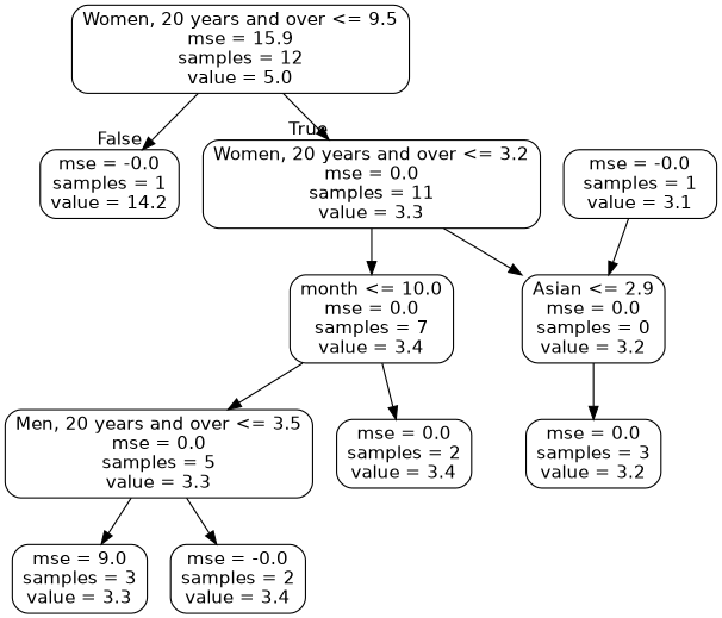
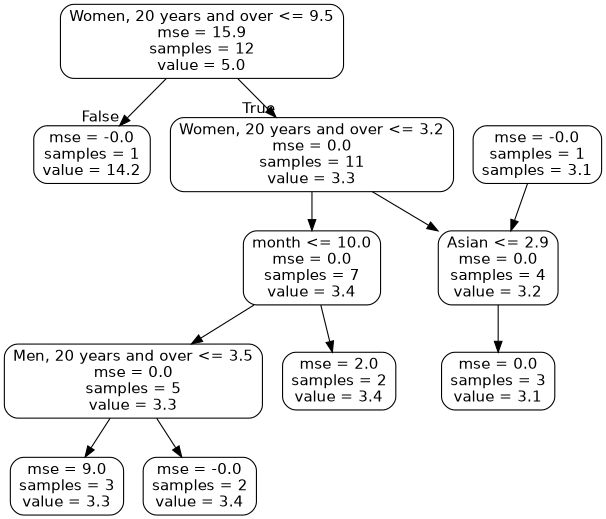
  digraph {
    node [color=black fontname=helvetica shape=box style=rounded]
    edge [fontname=helvetica]
    n1 [label="Women, 20 years and over <= 9.5\nmse = 15.9\nsamples = 12\nvalue = 5.0"]
    n2 [label="Women, 20 years and over <= 3.2\nmse = 0.0\nsamples = 11\nvalue = 3.3"]
    n3 [label="mse = -0.0\nsamples = 1\nvalue = 14.2"]
-   n4 [label="Asian <= 2.9\nmse = 0.0\nsamples = 0\nvalue = 3.2"]
+   n4 [label="Asian <= 2.9\nmse = 0.0\nsamples = 4\nvalue = 3.2"]
    n5 [label="month <= 10.0\nmse = 0.0\nsamples = 7\nvalue = 3.4"]
-   n6 [label="mse = 0.0\nsamples = 3\nvalue = 3.2"]
+   n6 [label="mse = 0.0\nsamples = 3\nvalue = 3.1"]
    n7 [label="Men, 20 years and over <= 3.5\nmse = 0.0\nsamples = 5\nvalue = 3.3"]
-   n8 [label="mse = 0.0\nsamples = 2\nvalue = 3.4"]
-   n9 [label="mse = -0.0\nsamples = 1\nvalue = 3.1"]
+   n8 [label="mse = 2.0\nsamples = 2\nvalue = 3.4"]
+   n9 [label="mse = -0.0\nsamples = 1\nsamples = 3.1"]
    n10 [label="mse = 9.0\nsamples = 3\nvalue = 3.3"]
    n11 [label="mse = -0.0\nsamples = 2\nvalue = 3.4"]
    n1 -> n2 [headlabel=True labelangle=45 labeldistance=2.5]
    n1 -> n3 [headlabel=False labelangle=-45 labeldistance=2.5]
    n2 -> n4
    n2 -> n5
    n4 -> n6
    n5 -> n7
    n5 -> n8
    n7 -> n10
    n7 -> n11
    n9 -> n4
  }
